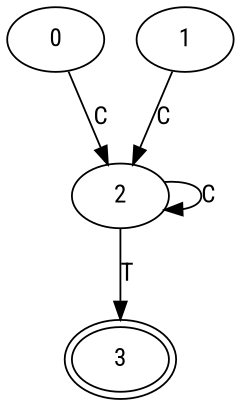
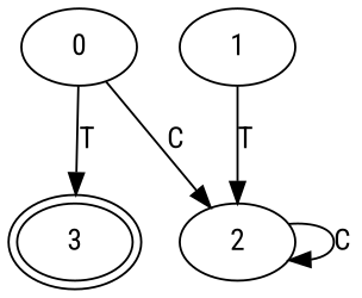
  digraph {
    fontname="Roboto Condensed"
    node [fontname="Roboto Condensed"]
    edge [fontname="Roboto Condensed"]
    3 [peripheries=2]
    0
    2
    1
    0 -> 2 [label=C]
-   2 -> 3 [label=T]
+   0 -> 3 [label=T]
    2 -> 2 [label=C]
-   1 -> 2 [label=C]
+   1 -> 2 [label=T]
  }
